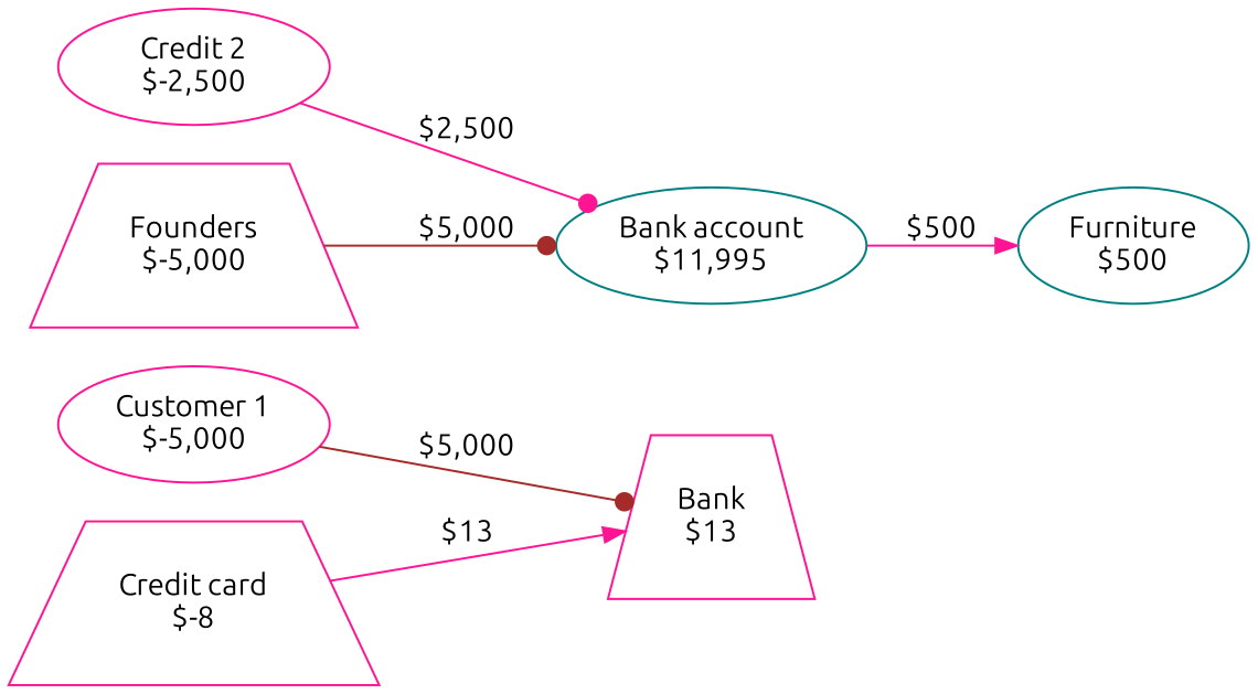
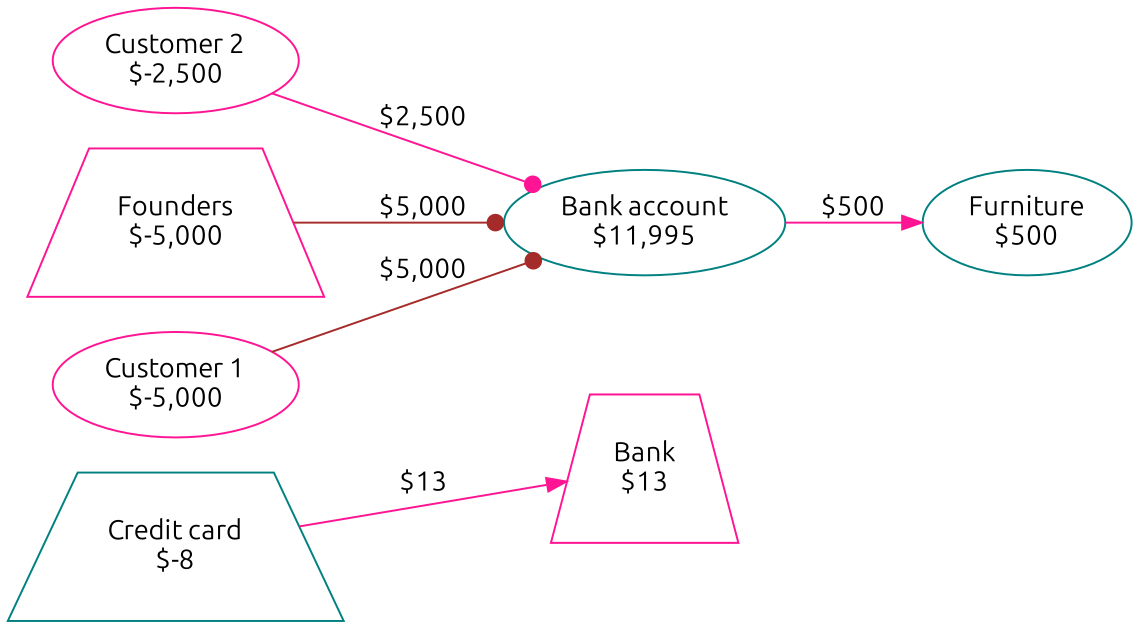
  digraph {
    fontname=Ubuntu
    rankdir=LR
    node [color=deeppink fontname=Ubuntu shape=ellipse]
    edge [arrowhead=dot color=deeppink fontname=Ubuntu]
    n1 [label="Customer 1\n$-5,000"]
    n2 [color=teal label="Bank account\n$11,995"]
    n3 [color=teal label="Furniture\n$500"]
-   n4 [label="Credit card\n$-8" shape=trapezium]
+   n4 [color=teal label="Credit card\n$-8" shape=trapezium]
    n5 [label="Bank\n$13" shape=trapezium]
-   n6 [label="Credit 2\n$-2,500"]
+   n6 [label="Customer 2\n$-2,500"]
    n7 [label="Founders\n$-5,000" shape=trapezium]
-   n1 -> n5 [color=brown label="$5,000"]
+   n1 -> n2 [color=brown label="$5,000"]
    n2 -> n3 [arrowhead=normal label="$500"]
    n4 -> n5 [arrowhead=normal label="$13"]
    n6 -> n2 [label="$2,500"]
    n7 -> n2 [color=brown label="$5,000"]
  }
